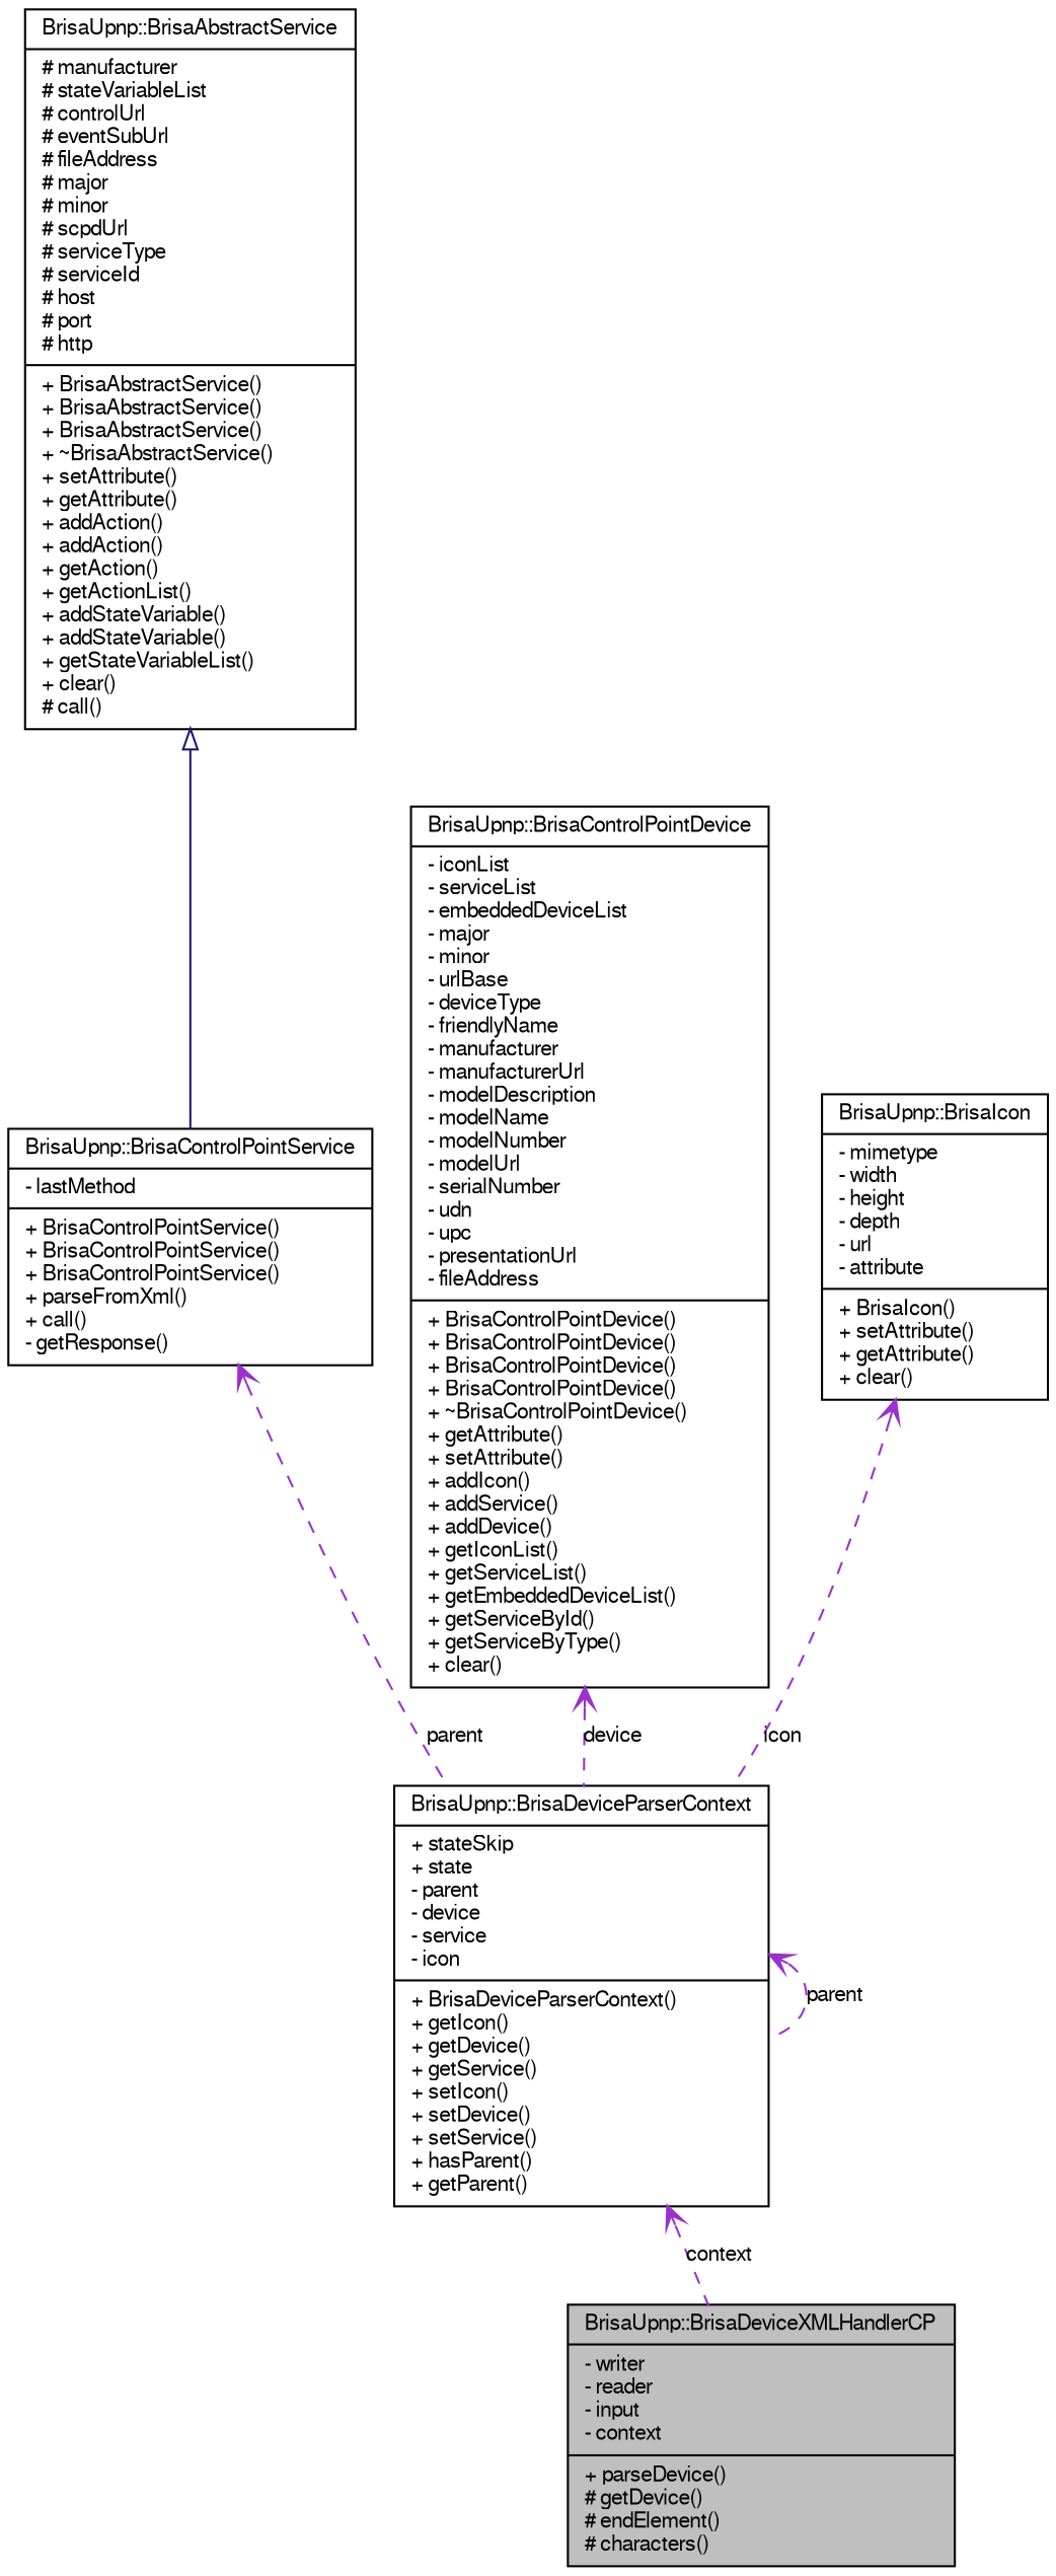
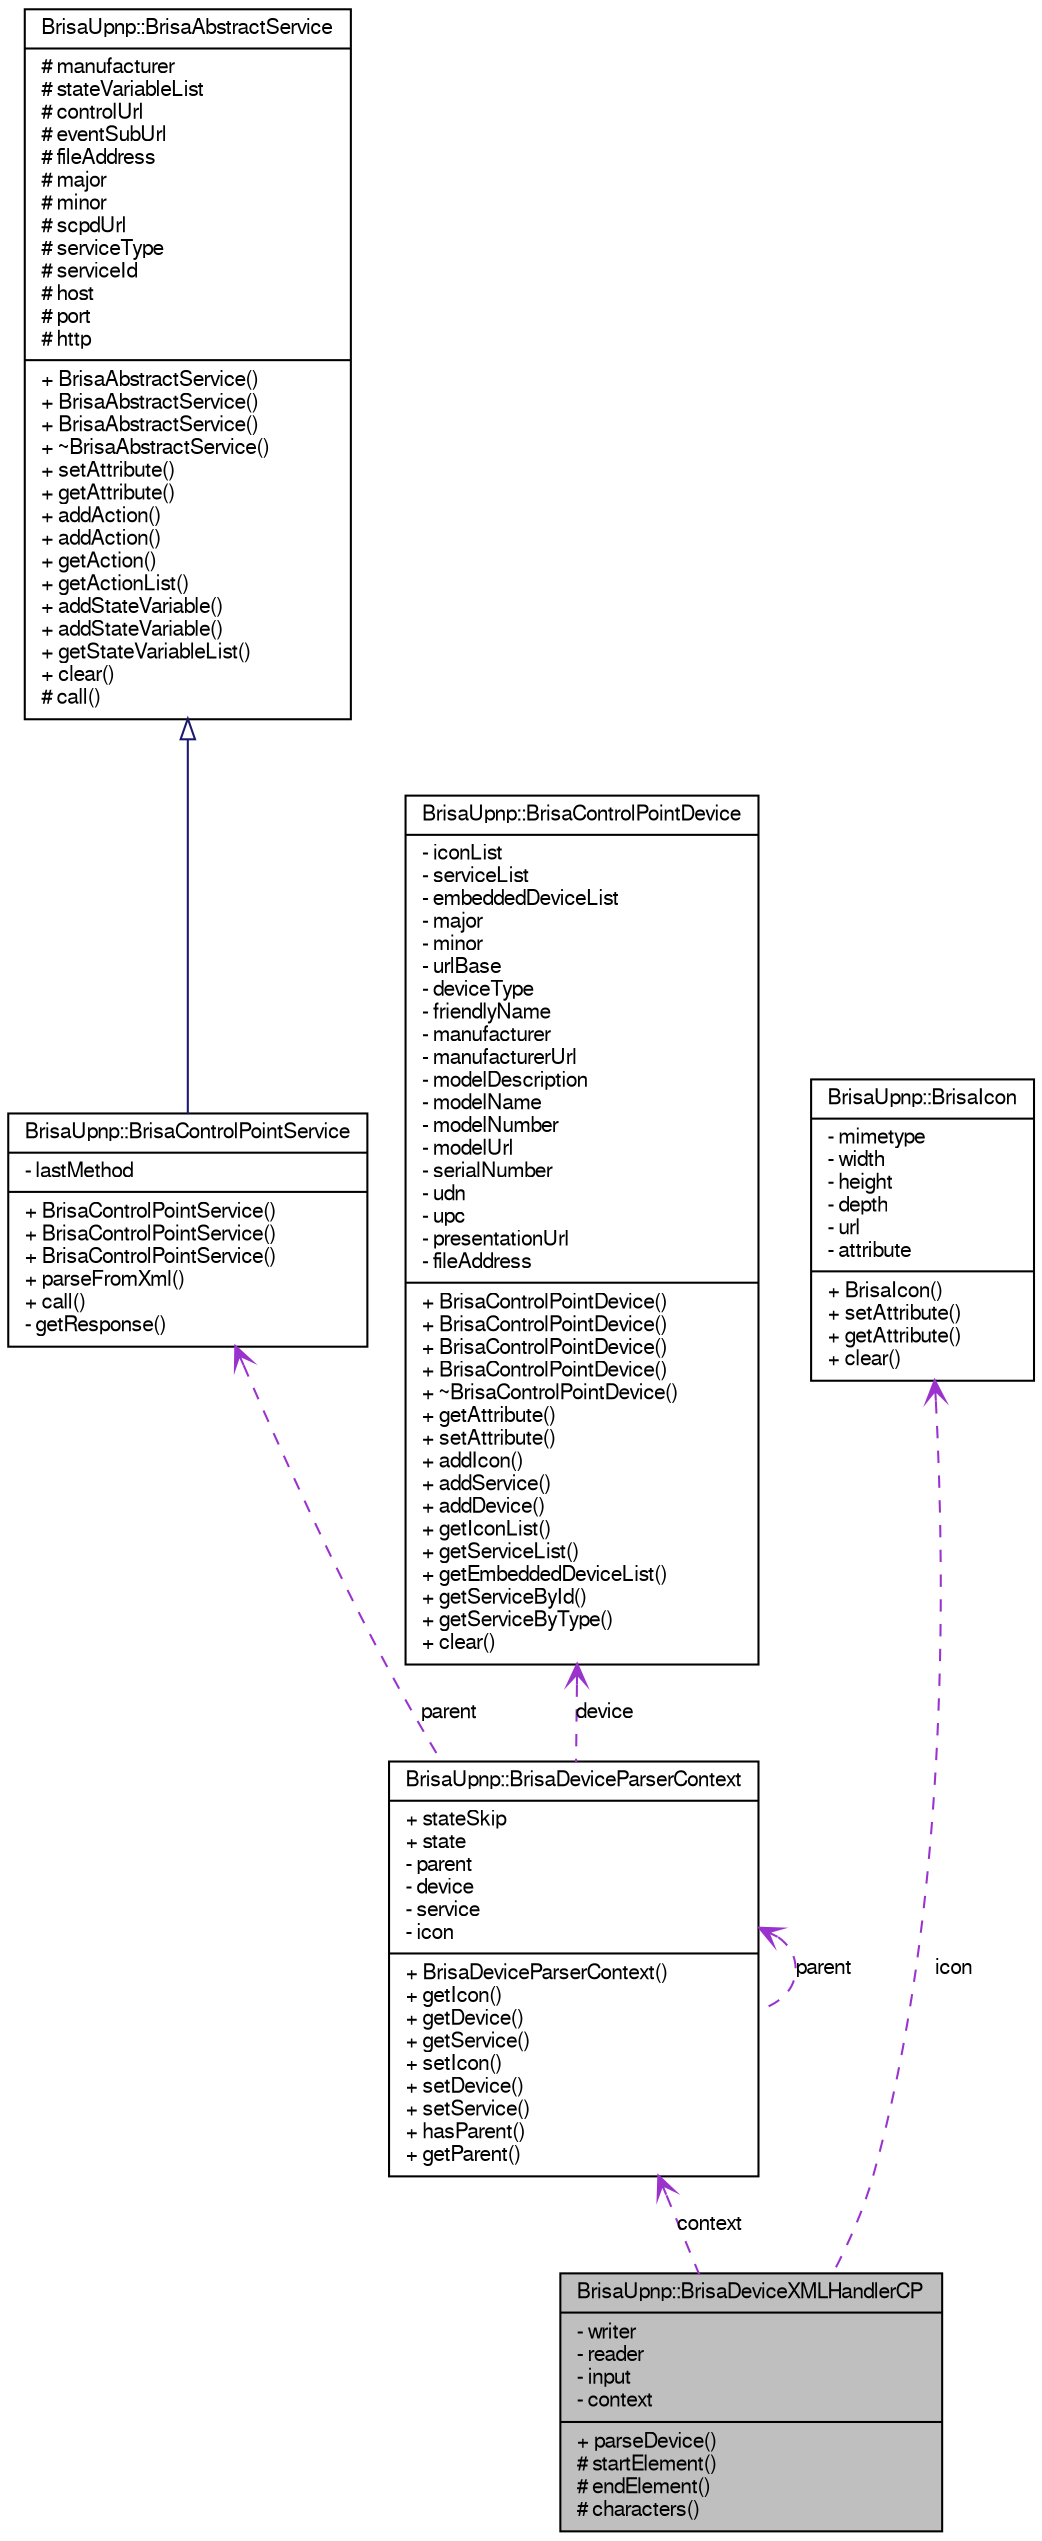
  digraph {
    node [color=black fontname=FreeSans fontsize=10 shape=record]
    edge [arrowtail=open color=darkorchid3 dir=back fontname=FreeSans fontsize=10 labelfontname=FreeSans labelfontsize=10 style=dashed]
-   n1 [fillcolor=grey75 fontcolor=black height=0.2 label="{BrisaUpnp::BrisaDeviceXMLHandlerCP\n|- writer\l- reader\l- input\l- context\l|+ parseDevice()\l# getDevice()\l# endElement()\l# characters()\l}" style=filled width=0.4]
+   n1 [fillcolor=grey75 fontcolor=black height=0.2 label="{BrisaUpnp::BrisaDeviceXMLHandlerCP\n|- writer\l- reader\l- input\l- context\l|+ parseDevice()\l# startElement()\l# endElement()\l# characters()\l}" style=filled width=0.4]
    n2 [height=0.2 label="{BrisaUpnp::BrisaDeviceParserContext\n|+ stateSkip\l+ state\l- parent\l- device\l- service\l- icon\l|+ BrisaDeviceParserContext()\l+ getIcon()\l+ getDevice()\l+ getService()\l+ setIcon()\l+ setDevice()\l+ setService()\l+ hasParent()\l+ getParent()\l}" width=0.4]
    n3 [height=0.2 label="{BrisaUpnp::BrisaControlPointService\n|- lastMethod\l|+ BrisaControlPointService()\l+ BrisaControlPointService()\l+ BrisaControlPointService()\l+ parseFromXml()\l+ call()\l- getResponse()\l}" width=0.4]
    n4 [height=0.2 label="{BrisaUpnp::BrisaAbstractService\n|# manufacturer\l# stateVariableList\l# controlUrl\l# eventSubUrl\l# fileAddress\l# major\l# minor\l# scpdUrl\l# serviceType\l# serviceId\l# host\l# port\l# http\l|+ BrisaAbstractService()\l+ BrisaAbstractService()\l+ BrisaAbstractService()\l+ ~BrisaAbstractService()\l+ setAttribute()\l+ getAttribute()\l+ addAction()\l+ addAction()\l+ getAction()\l+ getActionList()\l+ addStateVariable()\l+ addStateVariable()\l+ getStateVariableList()\l+ clear()\l# call()\l}" width=0.4]
    n5 [height=0.2 label="{BrisaUpnp::BrisaIcon\n|- mimetype\l- width\l- height\l- depth\l- url\l- attribute\l|+ BrisaIcon()\l+ setAttribute()\l+ getAttribute()\l+ clear()\l}" width=0.4]
    n6 [height=0.2 label="{BrisaUpnp::BrisaControlPointDevice\n|- iconList\l- serviceList\l- embeddedDeviceList\l- major\l- minor\l- urlBase\l- deviceType\l- friendlyName\l- manufacturer\l- manufacturerUrl\l- modelDescription\l- modelName\l- modelNumber\l- modelUrl\l- serialNumber\l- udn\l- upc\l- presentationUrl\l- fileAddress\l|+ BrisaControlPointDevice()\l+ BrisaControlPointDevice()\l+ BrisaControlPointDevice()\l+ BrisaControlPointDevice()\l+ ~BrisaControlPointDevice()\l+ getAttribute()\l+ setAttribute()\l+ addIcon()\l+ addService()\l+ addDevice()\l+ getIconList()\l+ getServiceList()\l+ getEmbeddedDeviceList()\l+ getServiceById()\l+ getServiceByType()\l+ clear()\l}" width=0.4]
    n2 -> n1 [label=context]
    n2 -> n2 [label=parent]
    n3 -> n2 [label=parent]
    n4 -> n3 [arrowtail=empty color=midnightblue style=solid]
-   n5 -> n2 [label=icon]
+   n5 -> n1 [label=icon]
    n6 -> n2 [label=device]
  }
